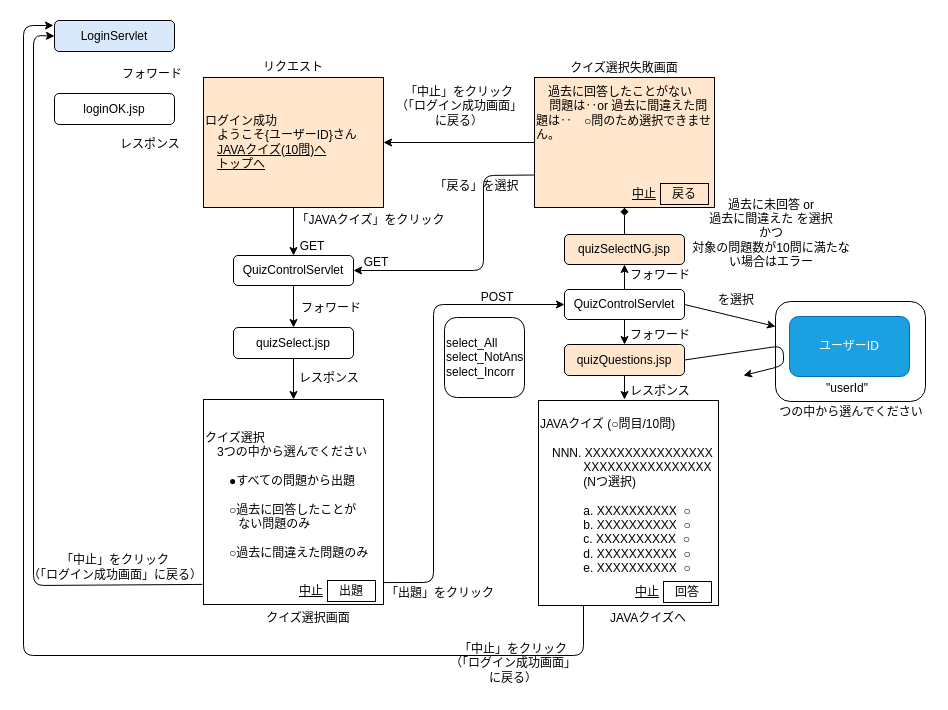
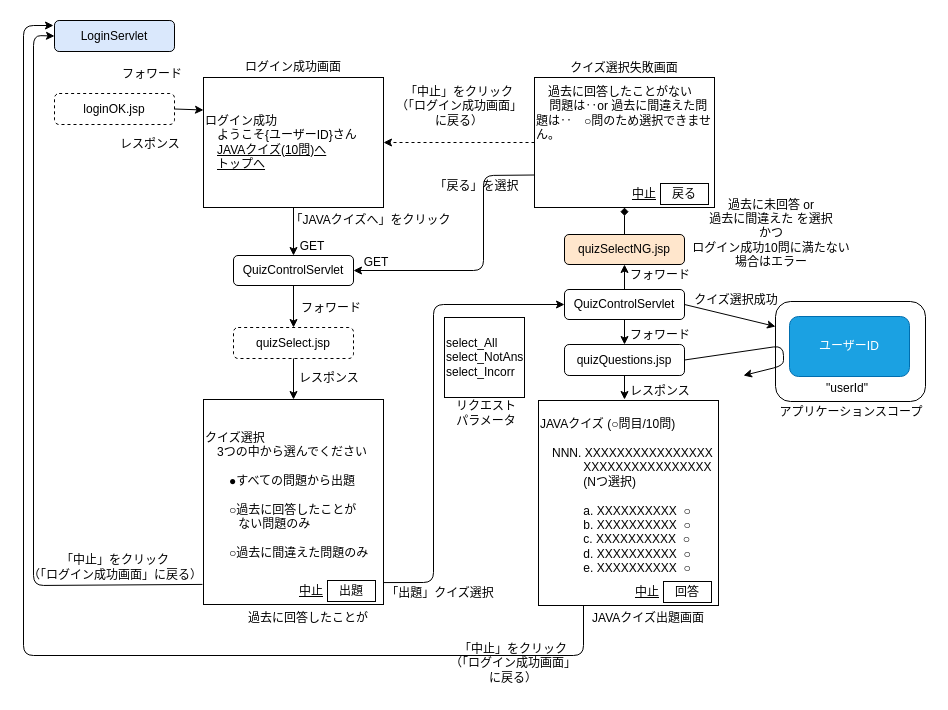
  <mxCell id="0" />
  <mxCell id="1" parent="0" />
- <mxCell id="2" value="「出題」をクリック" style="text;html=1;strokeColor=none;fillColor=none;align=center;verticalAlign=middle;whiteSpace=wrap;rounded=0;" parent="1" vertex="1"><mxGeometry x="360" y="578" width="160" height="30" as="geometry" /></mxCell>
- <mxCell id="3" value="過去に未回答 or &lt;br&gt;過去に間違えた を選択&lt;br&gt;かつ&lt;br&gt;対象の問題数が10問に満たない場合はエラー" style="text;html=1;strokeColor=none;fillColor=none;align=center;verticalAlign=middle;whiteSpace=wrap;rounded=0;" parent="1" vertex="1"><mxGeometry x="691" y="186" width="160" height="93" as="geometry" /></mxCell>
- <mxCell id="4" value="　過去に回答したことがない&lt;br&gt;&amp;nbsp; &amp;nbsp; 問題は‥or 過去に間違えた問題は‥　○問のため選択できません。&lt;br&gt;&lt;br&gt;&lt;br&gt;&lt;br&gt;&lt;br&gt;" style="rounded=0;whiteSpace=wrap;html=1;align=left;fillColor=#ffe6cc;" parent="1" vertex="1"><mxGeometry x="534" y="77" width="180" height="130" as="geometry" /></mxCell>
- <mxCell id="5" value="ログイン成功&lt;br&gt;　ようこそ{ユーザーID}さん&lt;br&gt;　&lt;u&gt;JAVAクイズ(10問)へ&lt;/u&gt;&lt;br&gt;　&lt;u&gt;トップへ&lt;/u&gt;&lt;br&gt;" style="rounded=0;whiteSpace=wrap;html=1;align=left;fillColor=#ffe6cc;" parent="1" vertex="1"><mxGeometry x="203" y="77" width="180" height="130" as="geometry" /></mxCell>
+ <mxCell id="2" value="「出題」クイズ選択" style="text;html=1;strokeColor=none;fillColor=none;align=center;verticalAlign=middle;whiteSpace=wrap;rounded=0;" parent="1" vertex="1"><mxGeometry x="360" y="578" width="160" height="30" as="geometry" /></mxCell>
+ <mxCell id="3" value="過去に未回答 or &lt;br&gt;過去に間違えた を選択&lt;br&gt;かつ&lt;br&gt;ログイン成功10問に満たない場合はエラー" style="text;html=1;strokeColor=none;fillColor=none;align=center;verticalAlign=middle;whiteSpace=wrap;rounded=0;" parent="1" vertex="1"><mxGeometry x="691" y="186" width="160" height="93" as="geometry" /></mxCell>
+ <mxCell id="4" value="　過去に回答したことがない&lt;br&gt;&amp;nbsp; &amp;nbsp; 問題は‥or 過去に間違えた問題は‥　○問のため選択できません。&lt;br&gt;&lt;br&gt;&lt;br&gt;&lt;br&gt;&lt;br&gt;" style="rounded=0;whiteSpace=wrap;html=1;align=left;" parent="1" vertex="1"><mxGeometry x="534" y="77" width="180" height="130" as="geometry" /></mxCell>
+ <mxCell id="5" value="ログイン成功&lt;br&gt;　ようこそ{ユーザーID}さん&lt;br&gt;　&lt;u&gt;JAVAクイズ(10問)へ&lt;/u&gt;&lt;br&gt;　&lt;u&gt;トップへ&lt;/u&gt;&lt;br&gt;" style="rounded=0;whiteSpace=wrap;html=1;align=left;" parent="1" vertex="1"><mxGeometry x="203" y="77" width="180" height="130" as="geometry" /></mxCell>
  <mxCell id="6" value="クイズ選択&lt;br&gt;　3つの中から選んでください&lt;br&gt;&lt;br&gt;　　●すべての問題から出題&lt;br&gt;&lt;br&gt;　　○過去に回答したことが&lt;br&gt;&amp;nbsp; &amp;nbsp; &amp;nbsp; &amp;nbsp; &amp;nbsp; ない問題のみ&lt;br&gt;&lt;br&gt;　　○過去に間違えた問題のみ&lt;br&gt;&lt;br&gt;" style="rounded=0;whiteSpace=wrap;html=1;align=left;" parent="1" vertex="1"><mxGeometry x="203" y="399" width="180" height="205" as="geometry" /></mxCell>
  <mxCell id="7" value="出題" style="text;html=1;strokeColor=default;fillColor=none;align=center;verticalAlign=middle;whiteSpace=wrap;rounded=0;" parent="1" vertex="1"><mxGeometry x="327" y="580" width="48" height="21" as="geometry" /></mxCell>
  <mxCell id="8" value="JAVAクイズ (○問目/10問)&lt;br&gt;&lt;br&gt;　NNN. XXXXXXXXXXXXXXXX&lt;br&gt;&amp;nbsp; &amp;nbsp; &amp;nbsp; &amp;nbsp; &amp;nbsp; &amp;nbsp; &amp;nbsp;XXXXXXXXXXXXXXXX&lt;br&gt;&amp;nbsp; &amp;nbsp; &amp;nbsp; &amp;nbsp; &amp;nbsp; &amp;nbsp; &amp;nbsp;(Nつ選択)&lt;br&gt;&lt;br&gt;&amp;nbsp; &amp;nbsp; &amp;nbsp; &amp;nbsp; &amp;nbsp; &amp;nbsp; &amp;nbsp;a. XXXXXXXXXX&amp;nbsp; ○&lt;br&gt;&amp;nbsp; &amp;nbsp; &amp;nbsp; &amp;nbsp; &amp;nbsp; &amp;nbsp; &amp;nbsp;b. XXXXXXXXXX&amp;nbsp; ○&lt;br&gt;&amp;nbsp; &amp;nbsp; &amp;nbsp; &amp;nbsp; &amp;nbsp; &amp;nbsp; &amp;nbsp;c. XXXXXXXXXX&amp;nbsp; ○&lt;br&gt;&amp;nbsp; &amp;nbsp; &amp;nbsp; &amp;nbsp; &amp;nbsp; &amp;nbsp; &amp;nbsp;d. XXXXXXXXXX&amp;nbsp; ○&lt;br&gt;&amp;nbsp; &amp;nbsp; &amp;nbsp; &amp;nbsp; &amp;nbsp; &amp;nbsp; &amp;nbsp;e. XXXXXXXXXX&amp;nbsp; ○&lt;br&gt;&lt;br&gt;" style="rounded=0;whiteSpace=wrap;html=1;align=left;" parent="1" vertex="1"><mxGeometry x="538" y="400" width="180" height="205" as="geometry" /></mxCell>
  <mxCell id="9" value="" style="edgeStyle=none;html=1;entryX=1;entryY=0.5;entryDx=0;entryDy=0;exitX=0;exitY=0.75;exitDx=0;exitDy=0;" parent="1" source="4" target="34" edge="1"><mxGeometry relative="1" as="geometry"><Array as="points"><mxPoint x="483" y="175" /><mxPoint x="483" y="270" /></Array><mxPoint x="533" y="175" as="sourcePoint" /></mxGeometry></mxCell>
- <mxCell id="10" value="「JAVAクイズ」をクリック" style="text;html=1;strokeColor=none;fillColor=none;align=center;verticalAlign=middle;whiteSpace=wrap;rounded=0;" parent="1" vertex="1"><mxGeometry x="282" y="205" width="177" height="30" as="geometry" /></mxCell>
+ <mxCell id="10" value="「JAVAクイズへ」をクリック" style="text;html=1;strokeColor=none;fillColor=none;align=center;verticalAlign=middle;whiteSpace=wrap;rounded=0;" parent="1" vertex="1"><mxGeometry x="282" y="205" width="177" height="30" as="geometry" /></mxCell>
  <mxCell id="11" value="" style="endArrow=classic;html=1;exitX=0.5;exitY=1;exitDx=0;exitDy=0;entryX=0.5;entryY=0;entryDx=0;entryDy=0;" parent="1" source="5" target="34" edge="1"><mxGeometry width="50" height="50" relative="1" as="geometry"><mxPoint x="415" y="278" as="sourcePoint" /><mxPoint x="293" y="255" as="targetPoint" /></mxGeometry></mxCell>
- <mxCell id="12" value="リクエスト" style="text;html=1;strokeColor=none;fillColor=none;align=center;verticalAlign=middle;whiteSpace=wrap;rounded=0;" parent="1" vertex="1"><mxGeometry x="213" y="48" width="160" height="38" as="geometry" /></mxCell>
- <mxCell id="13" value="クイズ選択画面" style="text;html=1;strokeColor=none;fillColor=none;align=center;verticalAlign=middle;whiteSpace=wrap;rounded=0;" parent="1" vertex="1"><mxGeometry x="228" y="603" width="160" height="30" as="geometry" /></mxCell>
- <mxCell id="14" value="JAVAクイズへ" style="text;html=1;strokeColor=none;fillColor=none;align=center;verticalAlign=middle;whiteSpace=wrap;rounded=0;" parent="1" vertex="1"><mxGeometry x="568" y="603" width="160" height="30" as="geometry" /></mxCell>
+ <mxCell id="12" value="ログイン成功画面" style="text;html=1;strokeColor=none;fillColor=none;align=center;verticalAlign=middle;whiteSpace=wrap;rounded=0;" parent="1" vertex="1"><mxGeometry x="213" y="48" width="160" height="38" as="geometry" /></mxCell>
+ <mxCell id="13" value="過去に回答したことが" style="text;html=1;strokeColor=none;fillColor=none;align=center;verticalAlign=middle;whiteSpace=wrap;rounded=0;" parent="1" vertex="1"><mxGeometry x="228" y="603" width="160" height="30" as="geometry" /></mxCell>
+ <mxCell id="14" value="JAVAクイズ出題画面" style="text;html=1;strokeColor=none;fillColor=none;align=center;verticalAlign=middle;whiteSpace=wrap;rounded=0;" parent="1" vertex="1"><mxGeometry x="568" y="603" width="160" height="30" as="geometry" /></mxCell>
  <mxCell id="15" value="「中止」をクリック&lt;br&gt;（「ログイン成功画面」に戻る）" style="text;html=1;strokeColor=none;fillColor=none;align=center;verticalAlign=middle;whiteSpace=wrap;rounded=0;" parent="1" vertex="1"><mxGeometry x="20" y="550" width="190" height="34" as="geometry" /></mxCell>
  <mxCell id="16" value="" style="endArrow=classic;html=1;exitX=-0.006;exitY=0.902;exitDx=0;exitDy=0;entryX=0;entryY=0.5;entryDx=0;entryDy=0;exitPerimeter=0;" parent="1" source="6" target="29" edge="1"><mxGeometry width="50" height="50" relative="1" as="geometry"><mxPoint x="217" y="411" as="sourcePoint" /><mxPoint x="219" y="381" as="targetPoint" /><Array as="points"><mxPoint x="33" y="585" /><mxPoint x="33" y="35" /></Array></mxGeometry></mxCell>
  <mxCell id="17" value="&lt;u&gt;中止&lt;/u&gt;" style="text;html=1;strokeColor=none;fillColor=none;align=center;verticalAlign=middle;whiteSpace=wrap;rounded=0;" parent="1" vertex="1"><mxGeometry x="287" y="580" width="48" height="21" as="geometry" /></mxCell>
  <mxCell id="18" value="&lt;u&gt;中止&lt;/u&gt;" style="text;html=1;strokeColor=none;fillColor=none;align=center;verticalAlign=middle;whiteSpace=wrap;rounded=0;" parent="1" vertex="1"><mxGeometry x="620" y="183" width="48" height="21" as="geometry" /></mxCell>
  <mxCell id="19" value="戻る" style="text;html=1;strokeColor=default;fillColor=none;align=center;verticalAlign=middle;whiteSpace=wrap;rounded=0;" parent="1" vertex="1"><mxGeometry x="660" y="183" width="48" height="21" as="geometry" /></mxCell>
  <mxCell id="20" value="クイズ選択失敗画面" style="text;html=1;strokeColor=none;fillColor=none;align=center;verticalAlign=middle;whiteSpace=wrap;rounded=0;" parent="1" vertex="1"><mxGeometry x="544" y="53" width="160" height="30" as="geometry" /></mxCell>
  <mxCell id="21" value="「中止」をクリック&lt;br&gt;（「ログイン成功画面」&lt;br&gt;に戻る）" style="text;html=1;strokeColor=none;fillColor=none;align=center;verticalAlign=middle;whiteSpace=wrap;rounded=0;" parent="1" vertex="1"><mxGeometry x="433" y="638" width="160" height="50" as="geometry" /></mxCell>
  <mxCell id="22" value="" style="endArrow=classic;html=1;exitX=1;exitY=0.893;exitDx=0;exitDy=0;entryX=0;entryY=0.5;entryDx=0;entryDy=0;exitPerimeter=0;" parent="1" target="48" edge="1" source="6"><mxGeometry width="50" height="50" relative="1" as="geometry"><mxPoint x="443" y="595" as="sourcePoint" /><mxPoint x="433" y="295" as="targetPoint" /><Array as="points"><mxPoint x="433" y="582" /><mxPoint x="433" y="304" /></Array></mxGeometry></mxCell>
  <mxCell id="23" value="&lt;u&gt;中止&lt;/u&gt;" style="text;html=1;strokeColor=none;fillColor=none;align=center;verticalAlign=middle;whiteSpace=wrap;rounded=0;" parent="1" vertex="1"><mxGeometry x="623" y="581" width="48" height="21" as="geometry" /></mxCell>
  <mxCell id="24" value="回答" style="text;html=1;strokeColor=default;fillColor=none;align=center;verticalAlign=middle;whiteSpace=wrap;rounded=0;" parent="1" vertex="1"><mxGeometry x="663" y="581" width="48" height="21" as="geometry" /></mxCell>
  <mxCell id="25" value="" style="endArrow=classic;html=1;exitX=0.25;exitY=1;exitDx=0;exitDy=0;" parent="1" edge="1" source="8"><mxGeometry width="50" height="50" relative="1" as="geometry"><mxPoint x="483" y="675" as="sourcePoint" /><mxPoint x="53" y="25" as="targetPoint" /><Array as="points"><mxPoint x="583" y="655" /><mxPoint x="23" y="655" /><mxPoint x="23" y="25" /></Array></mxGeometry></mxCell>
  <mxCell id="26" value="「中止」をクリック&lt;br&gt;（「ログイン成功画面」&lt;br&gt;に戻る）" style="text;html=1;strokeColor=none;fillColor=none;align=center;verticalAlign=middle;whiteSpace=wrap;rounded=0;" parent="1" vertex="1"><mxGeometry x="379" y="81" width="160" height="50" as="geometry" /></mxCell>
- <mxCell id="27" value="" style="endArrow=classic;html=1;exitX=0;exitY=0.5;exitDx=0;exitDy=0;entryX=1;entryY=0.5;entryDx=0;entryDy=0;" parent="1" source="4" target="5" edge="1"><mxGeometry width="50" height="50" relative="1" as="geometry"><mxPoint x="429" y="245" as="sourcePoint" /><mxPoint x="479" y="195" as="targetPoint" /></mxGeometry></mxCell>
- <mxCell id="28" value="を選択" style="text;html=1;strokeColor=none;fillColor=none;align=center;verticalAlign=middle;whiteSpace=wrap;rounded=0;" parent="1" vertex="1"><mxGeometry x="656" y="285" width="160" height="30" as="geometry" /></mxCell>
+ <mxCell id="27" value="" style="endArrow=classic;html=1;exitX=0;exitY=0.5;exitDx=0;exitDy=0;entryX=1;entryY=0.5;entryDx=0;entryDy=0;dashed=1;" parent="1" source="4" target="5" edge="1"><mxGeometry width="50" height="50" relative="1" as="geometry"><mxPoint x="429" y="245" as="sourcePoint" /><mxPoint x="479" y="195" as="targetPoint" /></mxGeometry></mxCell>
+ <mxCell id="28" value="クイズ選択成功" style="text;html=1;strokeColor=none;fillColor=none;align=center;verticalAlign=middle;whiteSpace=wrap;rounded=0;" parent="1" vertex="1"><mxGeometry x="656" y="285" width="160" height="30" as="geometry" /></mxCell>
  <mxCell id="29" value="LoginServlet" style="rounded=1;whiteSpace=wrap;html=1;fillColor=#dae8fc;" parent="1" vertex="1"><mxGeometry x="54" y="20" width="120" height="31" as="geometry" /></mxCell>
- <mxCell id="30" value="loginOK.jsp" style="rounded=1;whiteSpace=wrap;html=1;" parent="1" vertex="1"><mxGeometry x="54" y="93" width="120" height="31" as="geometry" /></mxCell>
+ <mxCell id="30" value="loginOK.jsp" style="rounded=1;whiteSpace=wrap;html=1;dashed=1;" parent="1" vertex="1"><mxGeometry x="54" y="93" width="120" height="31" as="geometry" /></mxCell>
  <mxCell id="31" value="フォワード" style="text;html=1;strokeColor=none;fillColor=none;align=center;verticalAlign=middle;whiteSpace=wrap;rounded=0;" parent="1" vertex="1"><mxGeometry x="117" y="59" width="70" height="30" as="geometry" /></mxCell>
  <mxCell id="32" value="レスポンス" style="text;html=1;strokeColor=none;fillColor=none;align=center;verticalAlign=middle;whiteSpace=wrap;rounded=0;" parent="1" vertex="1"><mxGeometry x="115" y="129" width="70" height="30" as="geometry" /></mxCell>
+ <mxCell id="33" value="" style="endArrow=classic;html=1;exitX=1;exitY=0.5;exitDx=0;exitDy=0;entryX=0;entryY=0.25;entryDx=0;entryDy=0;" parent="1" source="30" target="5" edge="1"><mxGeometry width="50" height="50" relative="1" as="geometry"><mxPoint x="313" y="255" as="sourcePoint" /><mxPoint x="363" y="205" as="targetPoint" /></mxGeometry></mxCell>
  <mxCell id="34" value="QuizControlServlet" style="rounded=1;whiteSpace=wrap;html=1;" parent="1" vertex="1"><mxGeometry x="233" y="255" width="120" height="30" as="geometry" /></mxCell>
- <mxCell id="35" value="quizSelect.jsp" style="rounded=1;whiteSpace=wrap;html=1;" parent="1" vertex="1"><mxGeometry x="233" y="327" width="120" height="31" as="geometry" /></mxCell>
+ <mxCell id="35" value="quizSelect.jsp" style="rounded=1;whiteSpace=wrap;html=1;dashed=1;" parent="1" vertex="1"><mxGeometry x="233" y="327" width="120" height="31" as="geometry" /></mxCell>
  <mxCell id="36" value="" style="endArrow=classic;html=1;exitX=0.5;exitY=1;exitDx=0;exitDy=0;entryX=0.5;entryY=0;entryDx=0;entryDy=0;" parent="1" source="34" target="35" edge="1"><mxGeometry width="50" height="50" relative="1" as="geometry"><mxPoint x="492" y="499" as="sourcePoint" /><mxPoint x="542" y="449" as="targetPoint" /></mxGeometry></mxCell>
  <mxCell id="37" value="フォワード" style="text;html=1;strokeColor=none;fillColor=none;align=center;verticalAlign=middle;whiteSpace=wrap;rounded=0;" parent="1" vertex="1"><mxGeometry x="296" y="293" width="70" height="30" as="geometry" /></mxCell>
  <mxCell id="38" value="レスポンス" style="text;html=1;strokeColor=none;fillColor=none;align=center;verticalAlign=middle;whiteSpace=wrap;rounded=0;" parent="1" vertex="1"><mxGeometry x="294" y="363" width="70" height="30" as="geometry" /></mxCell>
  <mxCell id="39" value="" style="endArrow=classic;html=1;exitX=0.5;exitY=1;exitDx=0;exitDy=0;entryX=0.5;entryY=0;entryDx=0;entryDy=0;" parent="1" source="35" target="6" edge="1"><mxGeometry width="50" height="50" relative="1" as="geometry"><mxPoint x="294" y="357" as="sourcePoint" /><mxPoint x="294" y="399" as="targetPoint" /></mxGeometry></mxCell>
  <mxCell id="40" value="GET" style="text;html=1;strokeColor=none;fillColor=none;align=center;verticalAlign=middle;whiteSpace=wrap;rounded=0;" parent="1" vertex="1"><mxGeometry x="282" y="236" width="60" height="20" as="geometry" /></mxCell>
  <mxCell id="41" value="" style="endArrow=diamond;html=1;exitX=0.5;exitY=0;exitDx=0;exitDy=0;" parent="1" source="42" target="4" edge="1"><mxGeometry width="50" height="50" relative="1" as="geometry"><mxPoint x="624" y="207" as="sourcePoint" /><mxPoint x="593" y="235" as="targetPoint" /></mxGeometry></mxCell>
  <mxCell id="42" value="quizSelectNG.jsp" style="rounded=1;whiteSpace=wrap;html=1;fillColor=#ffe6cc;" parent="1" vertex="1"><mxGeometry x="564" y="234" width="120" height="30" as="geometry" /></mxCell>
- <mxCell id="43" value="quizQuestions.jsp" style="rounded=1;whiteSpace=wrap;html=1;fillColor=#ffe6cc;" parent="1" vertex="1"><mxGeometry x="564" y="344" width="120" height="31" as="geometry" /></mxCell>
+ <mxCell id="43" value="quizQuestions.jsp" style="rounded=1;whiteSpace=wrap;html=1;" parent="1" vertex="1"><mxGeometry x="564" y="344" width="120" height="31" as="geometry" /></mxCell>
  <mxCell id="44" value="" style="endArrow=classic;html=1;entryX=0.5;entryY=1;entryDx=0;entryDy=0;exitX=0.5;exitY=0;exitDx=0;exitDy=0;" parent="1" source="48" target="42" edge="1"><mxGeometry width="50" height="50" relative="1" as="geometry"><mxPoint x="643" y="275" as="sourcePoint" /><mxPoint x="624" y="285" as="targetPoint" /></mxGeometry></mxCell>
  <mxCell id="45" value="フォワード" style="text;html=1;strokeColor=none;fillColor=none;align=center;verticalAlign=middle;whiteSpace=wrap;rounded=0;" parent="1" vertex="1"><mxGeometry x="625" y="320" width="70" height="30" as="geometry" /></mxCell>
  <mxCell id="46" value="レスポンス" style="text;html=1;strokeColor=none;fillColor=none;align=center;verticalAlign=middle;whiteSpace=wrap;rounded=0;" parent="1" vertex="1"><mxGeometry x="625" y="376" width="70" height="30" as="geometry" /></mxCell>
  <mxCell id="47" value="" style="endArrow=classic;html=1;exitX=0.5;exitY=1;exitDx=0;exitDy=0;entryX=0.5;entryY=0;entryDx=0;entryDy=0;" parent="1" source="43" edge="1"><mxGeometry width="50" height="50" relative="1" as="geometry"><mxPoint x="625" y="357" as="sourcePoint" /><mxPoint x="624" y="399" as="targetPoint" /></mxGeometry></mxCell>
  <mxCell id="48" value="QuizControlServlet" style="rounded=1;whiteSpace=wrap;html=1;" parent="1" vertex="1"><mxGeometry x="564" y="289" width="120" height="30" as="geometry" /></mxCell>
  <mxCell id="49" value="" style="endArrow=classic;html=1;exitX=0.5;exitY=1;exitDx=0;exitDy=0;entryX=0.5;entryY=0;entryDx=0;entryDy=0;" parent="1" source="48" target="43" edge="1"><mxGeometry width="50" height="50" relative="1" as="geometry"><mxPoint x="622" y="318" as="sourcePoint" /><mxPoint x="622" y="343" as="targetPoint" /></mxGeometry></mxCell>
- <mxCell id="50" value="select_All&lt;br&gt;select_NotAns&lt;br&gt;select_Incorr" style="whiteSpace=wrap;html=1;aspect=fixed;align=left;rounded=1;" vertex="1" parent="1"><mxGeometry x="444" y="317" width="80" height="80" as="geometry" /></mxCell>
- <mxCell id="52" value="POST" style="text;html=1;strokeColor=none;fillColor=none;align=center;verticalAlign=middle;whiteSpace=wrap;rounded=0;" vertex="1" parent="1"><mxGeometry x="467" y="287" width="60" height="20" as="geometry" /></mxCell>
+ <mxCell id="50" value="select_All&lt;br&gt;select_NotAns&lt;br&gt;select_Incorr" style="whiteSpace=wrap;html=1;aspect=fixed;align=left;" vertex="1" parent="1"><mxGeometry x="444" y="317" width="80" height="80" as="geometry" /></mxCell>
+ <mxCell id="51" value="リクエスト&lt;br&gt;パラメータ" style="text;html=1;strokeColor=none;fillColor=none;align=center;verticalAlign=middle;whiteSpace=wrap;rounded=0;" vertex="1" parent="1"><mxGeometry x="446" y="398" width="80" height="30" as="geometry" /></mxCell>
  <mxCell id="53" value="GET" style="text;html=1;strokeColor=none;fillColor=none;align=center;verticalAlign=middle;whiteSpace=wrap;rounded=0;" vertex="1" parent="1"><mxGeometry x="346" y="252" width="60" height="20" as="geometry" /></mxCell>
  <mxCell id="54" value="フォワード" style="text;html=1;strokeColor=none;fillColor=none;align=center;verticalAlign=middle;whiteSpace=wrap;rounded=0;" vertex="1" parent="1"><mxGeometry x="625" y="260" width="70" height="30" as="geometry" /></mxCell>
  <mxCell id="55" value="" style="rounded=1;whiteSpace=wrap;html=1;" vertex="1" parent="1"><mxGeometry x="775" y="301" width="150" height="100" as="geometry" /></mxCell>
  <mxCell id="56" value="ユーザーID" style="rounded=1;whiteSpace=wrap;html=1;fillColor=#1ba1e2;fontColor=#ffffff;strokeColor=#006EAF;" vertex="1" parent="1"><mxGeometry x="789" y="316" width="120" height="60" as="geometry" /></mxCell>
  <mxCell id="57" value="&quot;userId&quot;" style="text;html=1;strokeColor=none;fillColor=none;align=center;verticalAlign=middle;whiteSpace=wrap;rounded=0;" vertex="1" parent="1"><mxGeometry x="817" y="373" width="60" height="30" as="geometry" /></mxCell>
- <mxCell id="58" value="つの中から選んでください" style="text;html=1;strokeColor=none;fillColor=none;align=center;verticalAlign=middle;whiteSpace=wrap;rounded=0;" vertex="1" parent="1"><mxGeometry x="776" y="402" width="150" height="20" as="geometry" /></mxCell>
+ <mxCell id="58" value="アプリケーションスコープ" style="text;html=1;strokeColor=none;fillColor=none;align=center;verticalAlign=middle;whiteSpace=wrap;rounded=0;" vertex="1" parent="1"><mxGeometry x="776" y="402" width="150" height="20" as="geometry" /></mxCell>
  <mxCell id="59" value="" style="endArrow=classic;html=1;exitX=1;exitY=0.5;exitDx=0;exitDy=0;" edge="1" parent="1" source="43"><mxGeometry width="50" height="50" relative="1" as="geometry"><mxPoint x="643" y="425" as="sourcePoint" /><mxPoint x="743" y="375" as="targetPoint" /><Array as="points"><mxPoint x="783" y="345" /><mxPoint x="783" y="365" /></Array></mxGeometry></mxCell>
  <mxCell id="60" value="" style="endArrow=classic;html=1;exitX=1;exitY=0.5;exitDx=0;exitDy=0;entryX=0;entryY=0.25;entryDx=0;entryDy=0;" edge="1" parent="1" source="48" target="55"><mxGeometry width="50" height="50" relative="1" as="geometry"><mxPoint x="673" y="304" as="sourcePoint" /><mxPoint x="693" y="375" as="targetPoint" /></mxGeometry></mxCell>
  <mxCell id="61" value="「戻る」を選択" style="text;html=1;strokeColor=none;fillColor=none;align=center;verticalAlign=middle;whiteSpace=wrap;rounded=0;" vertex="1" parent="1"><mxGeometry x="421" y="171" width="111" height="30" as="geometry" /></mxCell>
